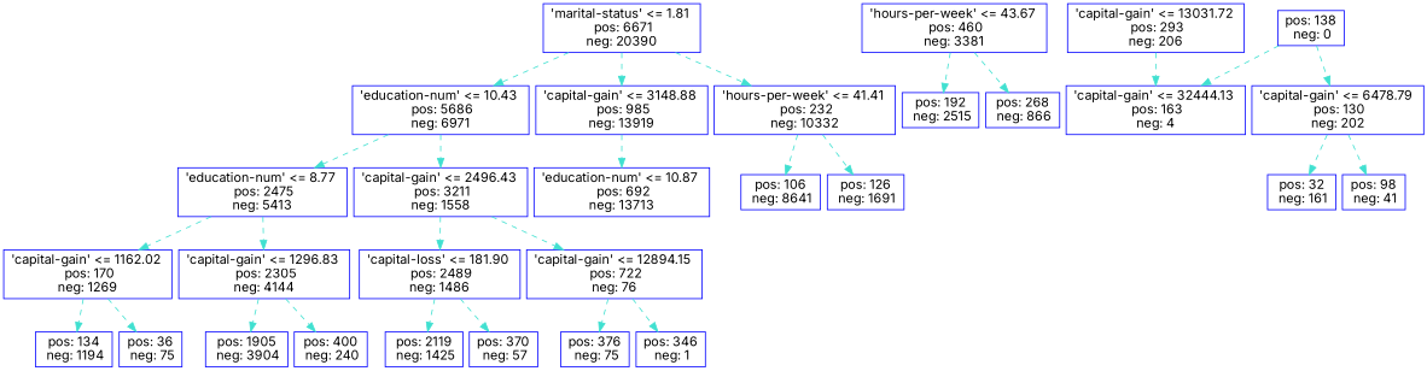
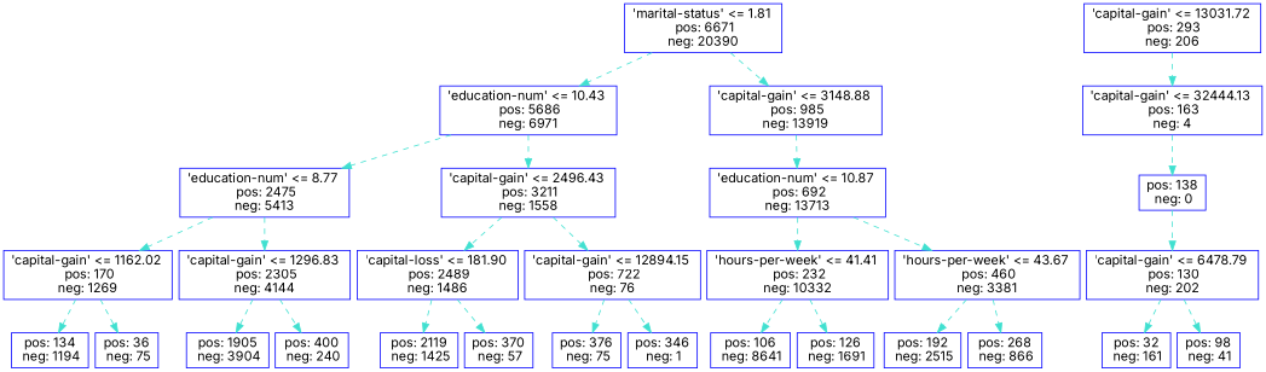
  digraph {
    fontname=Inter
    nodesep=0.1
    node [color=Blue fontname=Inter shape=box]
    edge [color=Turquoise fontname=Inter style=dashed]
    n1 [label="'marital-status' <= 1.81 \n pos: 6671\nneg: 20390"]
    n2 [label="'education-num' <= 10.43 \n pos: 5686\nneg: 6971"]
    n3 [label="'capital-gain' <= 3148.88 \n pos: 985\nneg: 13919"]
    n4 [label="'education-num' <= 8.77 \n pos: 2475\nneg: 5413"]
    n5 [label="'capital-gain' <= 2496.43 \n pos: 3211\nneg: 1558"]
    n6 [label="'education-num' <= 10.87 \n pos: 692\nneg: 13713"]
    n7 [label="'capital-gain' <= 1162.02 \n pos: 170\nneg: 1269"]
    n8 [label="'capital-gain' <= 1296.83 \n pos: 2305\nneg: 4144"]
    n9 [label="'capital-loss' <= 181.90 \n pos: 2489\nneg: 1486"]
    n10 [label="'capital-gain' <= 12894.15 \n pos: 722\nneg: 76"]
    n11 [label="'hours-per-week' <= 41.41 \n pos: 232\nneg: 10332"]
    n12 [label="'hours-per-week' <= 43.67 \n pos: 460\nneg: 3381"]
    n13 [label="'capital-gain' <= 13031.72 \n pos: 293\nneg: 206"]
    n14 [label="'capital-gain' <= 32444.13 \n pos: 163\nneg: 4"]
    n15 [label="pos: 134\n neg: 1194"]
    n16 [label="pos: 36\n neg: 75"]
    n17 [label="pos: 1905\n neg: 3904"]
    n18 [label="pos: 400\n neg: 240"]
    n19 [label="pos: 2119\n neg: 1425"]
    n20 [label="pos: 370\n neg: 57"]
    n21 [label="pos: 376\n neg: 75"]
    n22 [label="pos: 346\n neg: 1"]
    n23 [label="pos: 106\n neg: 8641"]
    n24 [label="pos: 126\n neg: 1691"]
    n25 [label="pos: 192\n neg: 2515"]
    n26 [label="pos: 268\n neg: 866"]
    n27 [label="'capital-gain' <= 6478.79 \n pos: 130\nneg: 202"]
    n28 [label="pos: 32\n neg: 161"]
    n29 [label="pos: 98\n neg: 41"]
    n30 [label="pos: 138\n neg: 0"]
    n1 -> n2
    n1 -> n3
    n2 -> n4
    n2 -> n5
    n3 -> n6
    n4 -> n7
    n4 -> n8
    n5 -> n9
    n5 -> n10
-   n1 -> n11
+   n6 -> n11
+   n6 -> n12
    n7 -> n15
    n7 -> n16
    n8 -> n17
    n8 -> n18
    n9 -> n19
    n9 -> n20
    n10 -> n21
    n10 -> n22
    n11 -> n23
    n11 -> n24
    n12 -> n25
    n12 -> n26
    n13 -> n14
-   n30 -> n14
+   n14 -> n30
    n27 -> n28
    n27 -> n29
    n30 -> n27
  }
